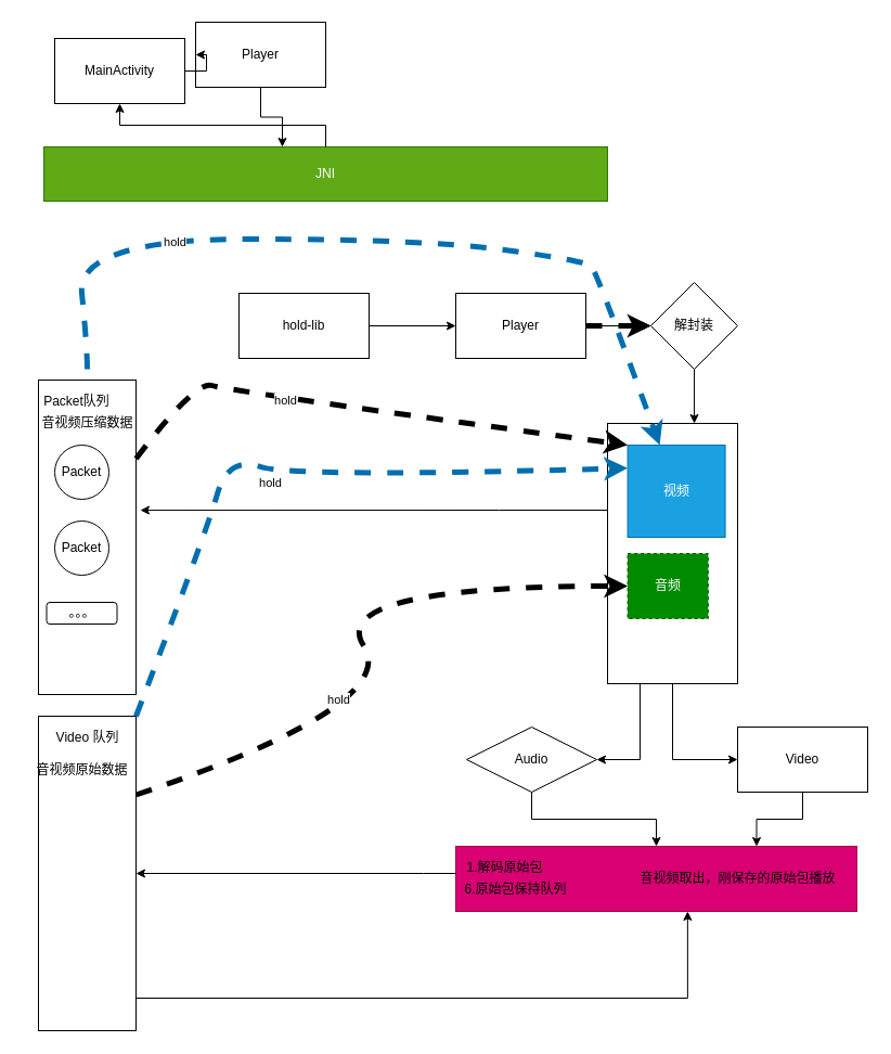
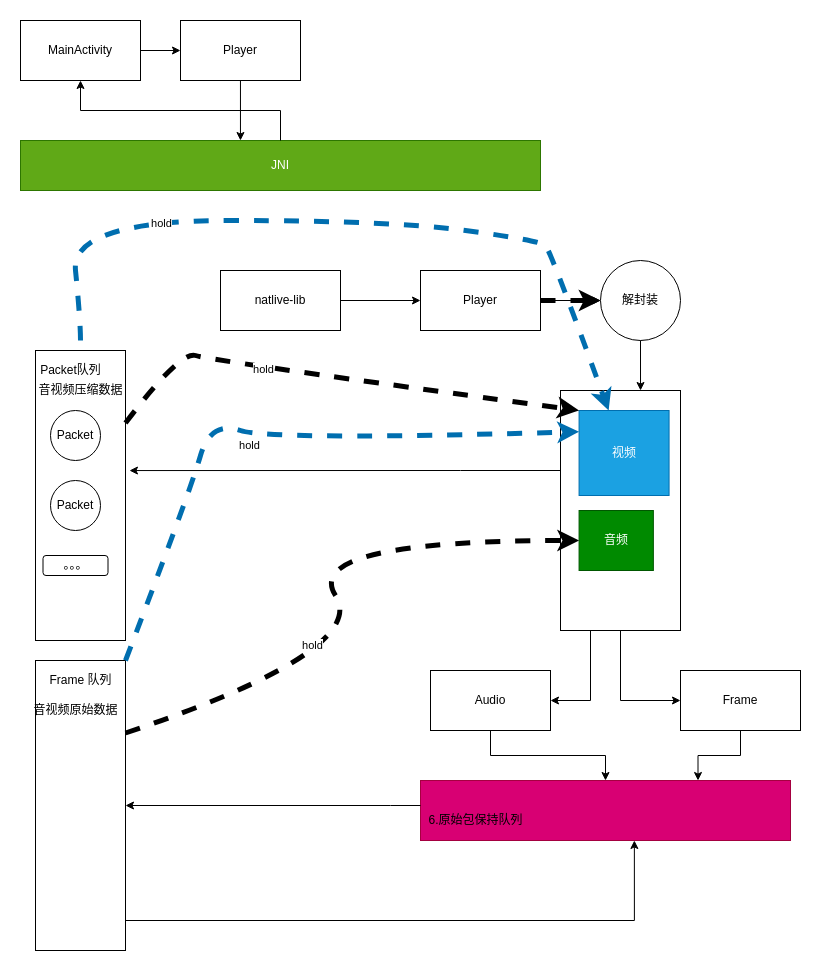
  <mxCell id="0" />
  <mxCell id="1" parent="0" />
  <mxCell id="2" value="" style="group" vertex="1" connectable="0" parent="1"><mxGeometry x="20" y="20" width="780" height="930" as="geometry" /></mxCell>
- <mxCell id="3" value="MainActivity" style="rounded=0;whiteSpace=wrap;html=1;" vertex="1" parent="2"><mxGeometry x="30" y="15" width="120" height="60" as="geometry" /></mxCell>
+ <mxCell id="3" value="MainActivity" style="rounded=0;whiteSpace=wrap;html=1;" vertex="1" parent="2"><mxGeometry width="120" height="60" as="geometry" /></mxCell>
  <mxCell id="4" value="Player" style="rounded=0;whiteSpace=wrap;html=1;" vertex="1" parent="2"><mxGeometry x="160" width="120" height="60" as="geometry" /></mxCell>
  <mxCell id="5" style="edgeStyle=orthogonalEdgeStyle;rounded=0;orthogonalLoop=1;jettySize=auto;html=1;entryX=0;entryY=0.5;entryDx=0;entryDy=0;" edge="1" parent="2" source="3" target="4"><mxGeometry relative="1" as="geometry" /></mxCell>
- <mxCell id="6" value="JNI" style="rounded=0;whiteSpace=wrap;html=1;fillColor=#60a917;strokeColor=#2D7600;fontColor=#ffffff;" vertex="1" parent="2"><mxGeometry x="20" y="115" width="520" height="50" as="geometry" /></mxCell>
+ <mxCell id="6" value="JNI" style="rounded=0;whiteSpace=wrap;html=1;fillColor=#60a917;strokeColor=#2D7600;fontColor=#ffffff;" vertex="1" parent="2"><mxGeometry y="120" width="520" height="50" as="geometry" /></mxCell>
  <mxCell id="7" style="edgeStyle=orthogonalEdgeStyle;rounded=0;orthogonalLoop=1;jettySize=auto;html=1;entryX=0.423;entryY=0;entryDx=0;entryDy=0;entryPerimeter=0;" edge="1" parent="2" source="4" target="6"><mxGeometry relative="1" as="geometry" /></mxCell>
- <mxCell id="8" value="hold-lib" style="rounded=0;whiteSpace=wrap;html=1;" vertex="1" parent="2"><mxGeometry x="200" y="250" width="120" height="60" as="geometry" /></mxCell>
+ <mxCell id="8" value="natlive-lib" style="rounded=0;whiteSpace=wrap;html=1;" vertex="1" parent="2"><mxGeometry x="200" y="250" width="120" height="60" as="geometry" /></mxCell>
  <mxCell id="9" style="edgeStyle=orthogonalEdgeStyle;rounded=0;orthogonalLoop=1;jettySize=auto;html=1;" edge="1" parent="2" source="6" target="3"><mxGeometry relative="1" as="geometry" /></mxCell>
  <mxCell id="10" value="Player" style="rounded=0;whiteSpace=wrap;html=1;" vertex="1" parent="2"><mxGeometry x="400" y="250" width="120" height="60" as="geometry" /></mxCell>
  <mxCell id="11" style="edgeStyle=orthogonalEdgeStyle;rounded=0;orthogonalLoop=1;jettySize=auto;html=1;entryX=0;entryY=0.5;entryDx=0;entryDy=0;" edge="1" parent="2" source="8" target="10"><mxGeometry relative="1" as="geometry" /></mxCell>
- <mxCell id="12" value="解封装" style="rhombus;whiteSpace=wrap;html=1;aspect=fixed;" vertex="1" parent="2"><mxGeometry x="580" y="240" width="80" height="80" as="geometry" /></mxCell>
+ <mxCell id="12" value="解封装" style="ellipse;whiteSpace=wrap;html=1;aspect=fixed;" vertex="1" parent="2"><mxGeometry x="580" y="240" width="80" height="80" as="geometry" /></mxCell>
  <mxCell id="13" style="edgeStyle=orthogonalEdgeStyle;rounded=0;orthogonalLoop=1;jettySize=auto;html=1;entryX=0;entryY=0.5;entryDx=0;entryDy=0;" edge="1" parent="2" source="10" target="12"><mxGeometry relative="1" as="geometry" /></mxCell>
  <mxCell id="14" value="" style="edgeStyle=orthogonalEdgeStyle;rounded=0;orthogonalLoop=1;jettySize=auto;html=1;dashed=1;strokeWidth=5;" edge="1" parent="2" source="10" target="12"><mxGeometry relative="1" as="geometry" /></mxCell>
  <mxCell id="15" value="" style="group;fillColor=#1ba1e2;strokeColor=#006EAF;fontColor=#ffffff;" vertex="1" connectable="0" parent="2"><mxGeometry x="540" y="370" width="120" height="240" as="geometry" /></mxCell>
  <mxCell id="16" value="" style="rounded=0;whiteSpace=wrap;html=1;" vertex="1" parent="15"><mxGeometry width="120" height="240" as="geometry" /></mxCell>
  <mxCell id="17" value="视频" style="rounded=0;whiteSpace=wrap;html=1;fillColor=#1ba1e2;strokeColor=#006EAF;fontColor=#ffffff;" vertex="1" parent="15"><mxGeometry x="18.571" y="20" width="90" height="85" as="geometry" /></mxCell>
- <mxCell id="18" value="音频" style="rounded=0;whiteSpace=wrap;html=1;fillColor=#008a00;strokeColor=#005700;fontColor=#ffffff;dashed=1;" vertex="1" parent="15"><mxGeometry x="18.571" y="120" width="74.286" height="60" as="geometry" /></mxCell>
+ <mxCell id="18" value="音频" style="rounded=0;whiteSpace=wrap;html=1;fillColor=#008a00;strokeColor=#005700;fontColor=#ffffff;" vertex="1" parent="15"><mxGeometry x="18.571" y="120" width="74.286" height="60" as="geometry" /></mxCell>
  <mxCell id="19" style="edgeStyle=orthogonalEdgeStyle;rounded=0;orthogonalLoop=1;jettySize=auto;html=1;entryX=0.667;entryY=0;entryDx=0;entryDy=0;entryPerimeter=0;" edge="1" parent="2" source="12" target="16"><mxGeometry relative="1" as="geometry" /></mxCell>
- <mxCell id="20" value="Audio" style="rhombus;whiteSpace=wrap;html=1;" vertex="1" parent="2"><mxGeometry x="410" y="650" width="120" height="60" as="geometry" /></mxCell>
- <mxCell id="21" value="Video" style="rounded=0;whiteSpace=wrap;html=1;" vertex="1" parent="2"><mxGeometry x="660" y="650" width="120" height="60" as="geometry" /></mxCell>
+ <mxCell id="20" value="Audio" style="rounded=0;whiteSpace=wrap;html=1;" vertex="1" parent="2"><mxGeometry x="410" y="650" width="120" height="60" as="geometry" /></mxCell>
+ <mxCell id="21" value="Frame" style="rounded=0;whiteSpace=wrap;html=1;" vertex="1" parent="2"><mxGeometry x="660" y="650" width="120" height="60" as="geometry" /></mxCell>
  <mxCell id="22" style="edgeStyle=orthogonalEdgeStyle;rounded=0;orthogonalLoop=1;jettySize=auto;html=1;entryX=0;entryY=0.5;entryDx=0;entryDy=0;" edge="1" parent="2" source="16" target="21"><mxGeometry relative="1" as="geometry" /></mxCell>
  <mxCell id="23" style="edgeStyle=orthogonalEdgeStyle;rounded=0;orthogonalLoop=1;jettySize=auto;html=1;exitX=0.25;exitY=1;exitDx=0;exitDy=0;entryX=1;entryY=0.5;entryDx=0;entryDy=0;" edge="1" parent="2" source="16" target="20"><mxGeometry relative="1" as="geometry" /></mxCell>
  <mxCell id="24" value="" style="group" vertex="1" connectable="0" parent="2"><mxGeometry x="10" y="330" width="100" height="290" as="geometry" /></mxCell>
  <mxCell id="25" value="" style="rounded=0;whiteSpace=wrap;html=1;" vertex="1" parent="24"><mxGeometry x="5" width="90" height="290" as="geometry" /></mxCell>
  <mxCell id="26" value="Packet" style="ellipse;whiteSpace=wrap;html=1;aspect=fixed;" vertex="1" parent="24"><mxGeometry x="20" y="60" width="50" height="50" as="geometry" /></mxCell>
  <mxCell id="27" style="edgeStyle=orthogonalEdgeStyle;rounded=0;orthogonalLoop=1;jettySize=auto;html=1;exitX=0.5;exitY=1;exitDx=0;exitDy=0;" edge="1" parent="24" source="26" target="26"><mxGeometry relative="1" as="geometry" /></mxCell>
  <mxCell id="28" value="Packet" style="ellipse;whiteSpace=wrap;html=1;aspect=fixed;" vertex="1" parent="24"><mxGeometry x="20" y="130" width="50" height="50" as="geometry" /></mxCell>
  <mxCell id="29" value="。。。" style="rounded=1;whiteSpace=wrap;html=1;" vertex="1" parent="24"><mxGeometry x="12.5" y="205" width="65" height="20" as="geometry" /></mxCell>
  <mxCell id="30" value="Packet队列" style="text;html=1;align=center;verticalAlign=middle;resizable=0;points=[];autosize=1;" vertex="1" parent="24"><mxGeometry y="10" width="80" height="20" as="geometry" /></mxCell>
  <mxCell id="31" value="音视频压缩数据" style="text;html=1;align=center;verticalAlign=middle;resizable=0;points=[];autosize=1;" vertex="1" parent="24"><mxGeometry y="30" width="100" height="20" as="geometry" /></mxCell>
  <mxCell id="32" value="" style="group" vertex="1" connectable="0" parent="2"><mxGeometry x="5" y="640" width="100" height="290" as="geometry" /></mxCell>
  <mxCell id="33" value="" style="rounded=0;whiteSpace=wrap;html=1;" vertex="1" parent="32"><mxGeometry x="10" width="90" height="290" as="geometry" /></mxCell>
- <mxCell id="34" value="Video 队列" style="text;html=1;align=center;verticalAlign=middle;resizable=0;points=[];autosize=1;" vertex="1" parent="32"><mxGeometry x="15" y="10" width="80" height="20" as="geometry" /></mxCell>
+ <mxCell id="34" value="Frame 队列" style="text;html=1;align=center;verticalAlign=middle;resizable=0;points=[];autosize=1;" vertex="1" parent="32"><mxGeometry x="15" y="10" width="80" height="20" as="geometry" /></mxCell>
  <mxCell id="35" value="音视频原始数据" style="text;html=1;align=center;verticalAlign=middle;resizable=0;points=[];autosize=1;" vertex="1" parent="32"><mxGeometry y="40" width="100" height="20" as="geometry" /></mxCell>
  <mxCell id="36" style="edgeStyle=orthogonalEdgeStyle;rounded=0;orthogonalLoop=1;jettySize=auto;html=1;entryX=1.044;entryY=0.414;entryDx=0;entryDy=0;entryPerimeter=0;" edge="1" parent="2" source="16" target="25"><mxGeometry relative="1" as="geometry"><Array as="points"><mxPoint x="440" y="450" /><mxPoint x="440" y="450" /></Array></mxGeometry></mxCell>
  <mxCell id="37" value="" style="group" vertex="1" connectable="0" parent="2"><mxGeometry x="400" y="760" width="370" height="60" as="geometry" /></mxCell>
  <mxCell id="38" value="" style="rounded=0;whiteSpace=wrap;html=1;fillColor=#d80073;strokeColor=#A50040;fontColor=#ffffff;" vertex="1" parent="37"><mxGeometry width="370" height="60" as="geometry" /></mxCell>
- <mxCell id="39" value="1.解码原始包" style="text;html=1;align=center;verticalAlign=middle;resizable=0;points=[];autosize=1;" vertex="1" parent="37"><mxGeometry y="10" width="90" height="20" as="geometry" /></mxCell>
  <mxCell id="40" value="6.原始包保持队列" style="text;html=1;align=center;verticalAlign=middle;resizable=0;points=[];autosize=1;" vertex="1" parent="37"><mxGeometry y="30" width="110" height="20" as="geometry" /></mxCell>
- <mxCell id="41" value="音视频取出，刚保存的原始包播放" style="text;html=1;align=center;verticalAlign=middle;resizable=0;points=[];autosize=1;" vertex="1" parent="37"><mxGeometry x="160" y="20" width="200" height="20" as="geometry" /></mxCell>
  <mxCell id="42" value="" style="curved=1;endArrow=classic;html=1;dashed=1;fillColor=#1ba1e2;strokeColor=#006EAF;strokeWidth=5;" edge="1" parent="2" target="17"><mxGeometry width="50" height="50" relative="1" as="geometry"><mxPoint x="60" y="320" as="sourcePoint" /><mxPoint x="120" y="180" as="targetPoint" /><Array as="points"><mxPoint x="60" y="300" /><mxPoint x="50" y="200" /><mxPoint x="370" y="200" /><mxPoint x="520" y="220" /><mxPoint x="530" y="230" /></Array></mxGeometry></mxCell>
  <mxCell id="43" value="hold" style="edgeLabel;html=1;align=center;verticalAlign=middle;resizable=0;points=[];" vertex="1" connectable="0" parent="42"><mxGeometry x="-0.457" y="-2" relative="1" as="geometry"><mxPoint as="offset" /></mxGeometry></mxCell>
  <mxCell id="44" value="" style="curved=1;endArrow=classic;html=1;dashed=1;exitX=1;exitY=0;exitDx=0;exitDy=0;entryX=0;entryY=0.25;entryDx=0;entryDy=0;fillColor=#1ba1e2;strokeColor=#006EAF;strokeWidth=5;" edge="1" parent="2" source="33" target="17"><mxGeometry width="50" height="50" relative="1" as="geometry"><mxPoint x="220" y="450" as="sourcePoint" /><mxPoint x="190" y="360" as="targetPoint" /><Array as="points"><mxPoint x="170" y="470" /><mxPoint x="190" y="400" /><mxPoint x="250" y="420" /></Array></mxGeometry></mxCell>
  <mxCell id="45" value="hold" style="edgeLabel;html=1;align=center;verticalAlign=middle;resizable=0;points=[];" vertex="1" connectable="0" parent="44"><mxGeometry x="-0.047" y="-11" relative="1" as="geometry"><mxPoint as="offset" /></mxGeometry></mxCell>
  <mxCell id="46" style="edgeStyle=orthogonalEdgeStyle;rounded=0;orthogonalLoop=1;jettySize=auto;html=1;" edge="1" parent="2" source="20" target="38"><mxGeometry relative="1" as="geometry" /></mxCell>
  <mxCell id="47" value="" style="curved=1;endArrow=classic;html=1;dashed=1;strokeWidth=5;entryX=0;entryY=0;entryDx=0;entryDy=0;exitX=1;exitY=0.25;exitDx=0;exitDy=0;" edge="1" parent="2" source="25" target="17"><mxGeometry width="50" height="50" relative="1" as="geometry"><mxPoint x="190" y="390" as="sourcePoint" /><mxPoint x="240" y="340" as="targetPoint" /><Array as="points"><mxPoint x="160" y="330" /><mxPoint x="190" y="340" /></Array></mxGeometry></mxCell>
  <mxCell id="48" value="hold" style="edgeLabel;html=1;align=center;verticalAlign=middle;resizable=0;points=[];" vertex="1" connectable="0" parent="47"><mxGeometry x="-0.287" y="-1" relative="1" as="geometry"><mxPoint as="offset" /></mxGeometry></mxCell>
  <mxCell id="49" style="edgeStyle=orthogonalEdgeStyle;rounded=0;orthogonalLoop=1;jettySize=auto;html=1;entryX=0.75;entryY=0;entryDx=0;entryDy=0;" edge="1" parent="2" source="21" target="38"><mxGeometry relative="1" as="geometry" /></mxCell>
  <mxCell id="50" value="" style="curved=1;endArrow=classic;html=1;dashed=1;strokeWidth=5;entryX=0;entryY=0.5;entryDx=0;entryDy=0;exitX=1;exitY=0.25;exitDx=0;exitDy=0;" edge="1" parent="2" source="33" target="18"><mxGeometry width="50" height="50" relative="1" as="geometry"><mxPoint x="220" y="520" as="sourcePoint" /><mxPoint x="270" y="470" as="targetPoint" /><Array as="points"><mxPoint x="350" y="630" /><mxPoint x="280" y="520" /></Array></mxGeometry></mxCell>
  <mxCell id="51" value="hold" style="edgeLabel;html=1;align=center;verticalAlign=middle;resizable=0;points=[];" vertex="1" connectable="0" parent="50"><mxGeometry x="-0.387" y="25" relative="1" as="geometry"><mxPoint y="1" as="offset" /></mxGeometry></mxCell>
  <mxCell id="52" style="edgeStyle=orthogonalEdgeStyle;rounded=0;orthogonalLoop=1;jettySize=auto;html=1;entryX=0.578;entryY=1;entryDx=0;entryDy=0;entryPerimeter=0;" edge="1" parent="2" source="33" target="38"><mxGeometry relative="1" as="geometry"><Array as="points"><mxPoint x="614" y="900" /></Array></mxGeometry></mxCell>
  <mxCell id="53" style="edgeStyle=orthogonalEdgeStyle;rounded=0;orthogonalLoop=1;jettySize=auto;html=1;entryX=1;entryY=0.5;entryDx=0;entryDy=0;" edge="1" parent="2" source="38" target="33"><mxGeometry relative="1" as="geometry"><Array as="points"><mxPoint x="370" y="785" /><mxPoint x="370" y="785" /></Array></mxGeometry></mxCell>
